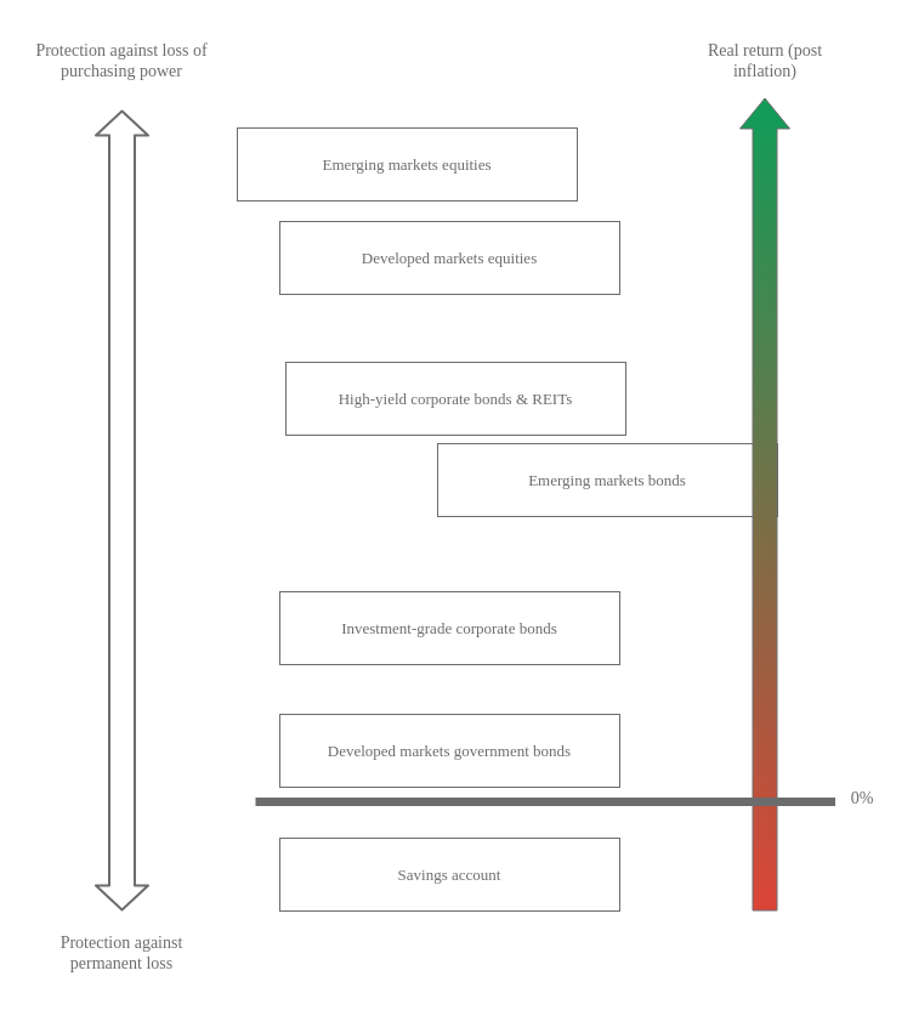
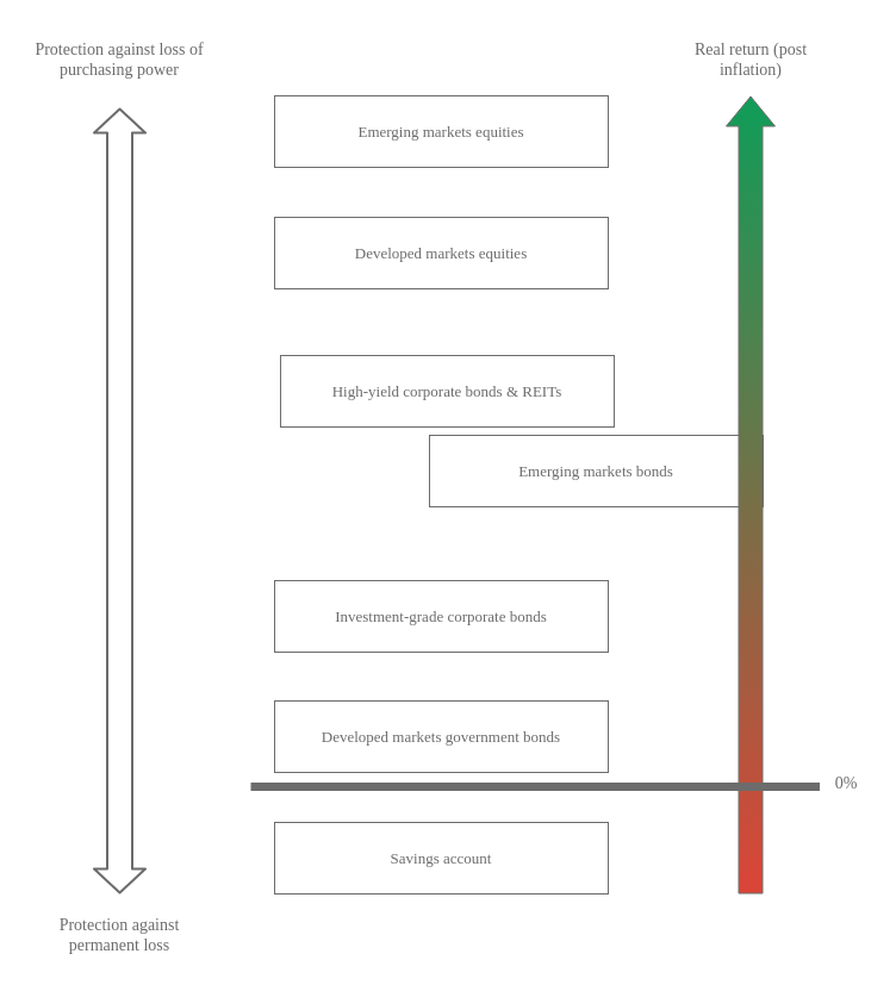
  <mxCell id="0" />
  <mxCell id="1" parent="0" />
- <mxCell id="2" value="Emerging markets equities" style="rounded=0;whiteSpace=wrap;html=1;strokeColor=#6c6c6c;fontColor=#6C6C6C;fontFamily=Verdana;fontSize=13;" vertex="1" parent="1"><mxGeometry x="195" y="105" width="280" height="60" as="geometry" /></mxCell>
+ <mxCell id="2" value="Emerging markets equities" style="rounded=0;whiteSpace=wrap;html=1;strokeColor=#6c6c6c;fontColor=#6C6C6C;fontFamily=Verdana;fontSize=13;" vertex="1" parent="1"><mxGeometry x="230" y="80" width="280" height="60" as="geometry" /></mxCell>
  <mxCell id="3" value="Developed markets equities" style="rounded=0;whiteSpace=wrap;html=1;strokeColor=#6c6c6c;fontColor=#6C6C6C;fontFamily=Verdana;fontSize=13;" vertex="1" parent="1"><mxGeometry x="230" y="182" width="280" height="60" as="geometry" /></mxCell>
  <mxCell id="4" value="High-yield corporate bonds &amp;amp; REITs" style="rounded=0;whiteSpace=wrap;html=1;strokeColor=#6c6c6c;fontColor=#6C6C6C;fontFamily=Verdana;fontSize=13;" vertex="1" parent="1"><mxGeometry x="235" y="298" width="280" height="60" as="geometry" /></mxCell>
  <mxCell id="5" value="&lt;div style=&quot;font-size: 13px;&quot;&gt;Emerging markets bonds&lt;/div&gt;" style="rounded=0;whiteSpace=wrap;html=1;strokeColor=#6c6c6c;fontColor=#6C6C6C;fontFamily=Verdana;fontSize=13;" vertex="1" parent="1"><mxGeometry x="360" y="365" width="280" height="60" as="geometry" /></mxCell>
  <mxCell id="6" value="Investment-grade corporate bonds" style="rounded=0;whiteSpace=wrap;html=1;strokeColor=#6c6c6c;fontColor=#6C6C6C;fontFamily=Verdana;fontSize=13;" vertex="1" parent="1"><mxGeometry x="230" y="487" width="280" height="60" as="geometry" /></mxCell>
  <mxCell id="7" value="&lt;div style=&quot;font-size: 13px;&quot;&gt;Developed markets government bonds&lt;/div&gt;" style="rounded=0;whiteSpace=wrap;html=1;strokeColor=#6c6c6c;fontColor=#6C6C6C;fontFamily=Verdana;fontSize=13;" vertex="1" parent="1"><mxGeometry x="230" y="588" width="280" height="60" as="geometry" /></mxCell>
  <mxCell id="8" value="Savings account" style="rounded=0;whiteSpace=wrap;html=1;strokeColor=#6c6c6c;fontColor=#6C6C6C;fontFamily=Verdana;fontSize=13;" vertex="1" parent="1"><mxGeometry x="230" y="690" width="280" height="60" as="geometry" /></mxCell>
  <mxCell id="9" value="" style="shape=flexArrow;endArrow=classic;startArrow=classic;html=1;width=20;strokeColor=#6c6c6c;strokeWidth=2;fontColor=#6C6C6C;fontFamily=Verdana;" edge="1" parent="1"><mxGeometry width="50" height="50" relative="1" as="geometry"><mxPoint x="100" y="750" as="sourcePoint" /><mxPoint x="100" y="90" as="targetPoint" /></mxGeometry></mxCell>
  <mxCell id="10" value="&lt;font style=&quot;font-size: 14px&quot;&gt;Protection against loss of purchasing power&lt;/font&gt;" style="text;html=1;fillColor=none;align=center;verticalAlign=middle;whiteSpace=wrap;rounded=0;fontFamily=Verdana;FType=g;fontColor=#6C6C6C;" vertex="1" parent="1"><mxGeometry x="20" y="20" width="160" height="60" as="geometry" /></mxCell>
  <mxCell id="11" value="&lt;font style=&quot;font-size: 14px&quot;&gt;Protection against permanent loss&lt;/font&gt;" style="text;html=1;fillColor=none;align=center;verticalAlign=middle;whiteSpace=wrap;rounded=0;fontColor=#6C6C6C;fontFamily=Verdana;" vertex="1" parent="1"><mxGeometry x="20" y="760" width="160" height="50" as="geometry" /></mxCell>
  <mxCell id="12" value="&lt;font style=&quot;font-size: 14px&quot;&gt;Real return (post inflation)&lt;br&gt;&lt;/font&gt;" style="text;html=1;fillColor=none;align=center;verticalAlign=middle;whiteSpace=wrap;rounded=0;fontColor=#6C6C6C;fontFamily=Verdana;" vertex="1" parent="1"><mxGeometry x="560" y="30" width="140" height="40" as="geometry" /></mxCell>
  <mxCell id="13" value="" style="shape=flexArrow;endArrow=classic;html=1;fillColor=#0F9D58;gradientColor=#DB4437;endSize=8;width=20;strokeColor=#6c6c6c;fontColor=#6C6C6C;fontFamily=Verdana;" edge="1" parent="1"><mxGeometry width="50" height="50" relative="1" as="geometry"><mxPoint x="629.5" y="750" as="sourcePoint" /><mxPoint x="629.5" y="80" as="targetPoint" /></mxGeometry></mxCell>
  <mxCell id="14" value="" style="endArrow=none;html=1;fillColor=#0F9D58;gradientColor=#DB4437;strokeWidth=7;strokeColor=#6c6c6c;fontColor=#6C6C6C;fontFamily=Verdana;" edge="1" parent="1"><mxGeometry width="50" height="50" relative="1" as="geometry"><mxPoint x="210" y="660" as="sourcePoint" /><mxPoint x="687.5" y="660" as="targetPoint" /></mxGeometry></mxCell>
  <mxCell id="15" value="&lt;font style=&quot;font-size: 14px&quot;&gt;0%&lt;/font&gt;" style="text;html=1;fillColor=none;align=center;verticalAlign=middle;whiteSpace=wrap;rounded=0;fontColor=#6C6C6C;fontFamily=Verdana;" vertex="1" parent="1"><mxGeometry x="690" y="648" width="40" height="20" as="geometry" /></mxCell>
